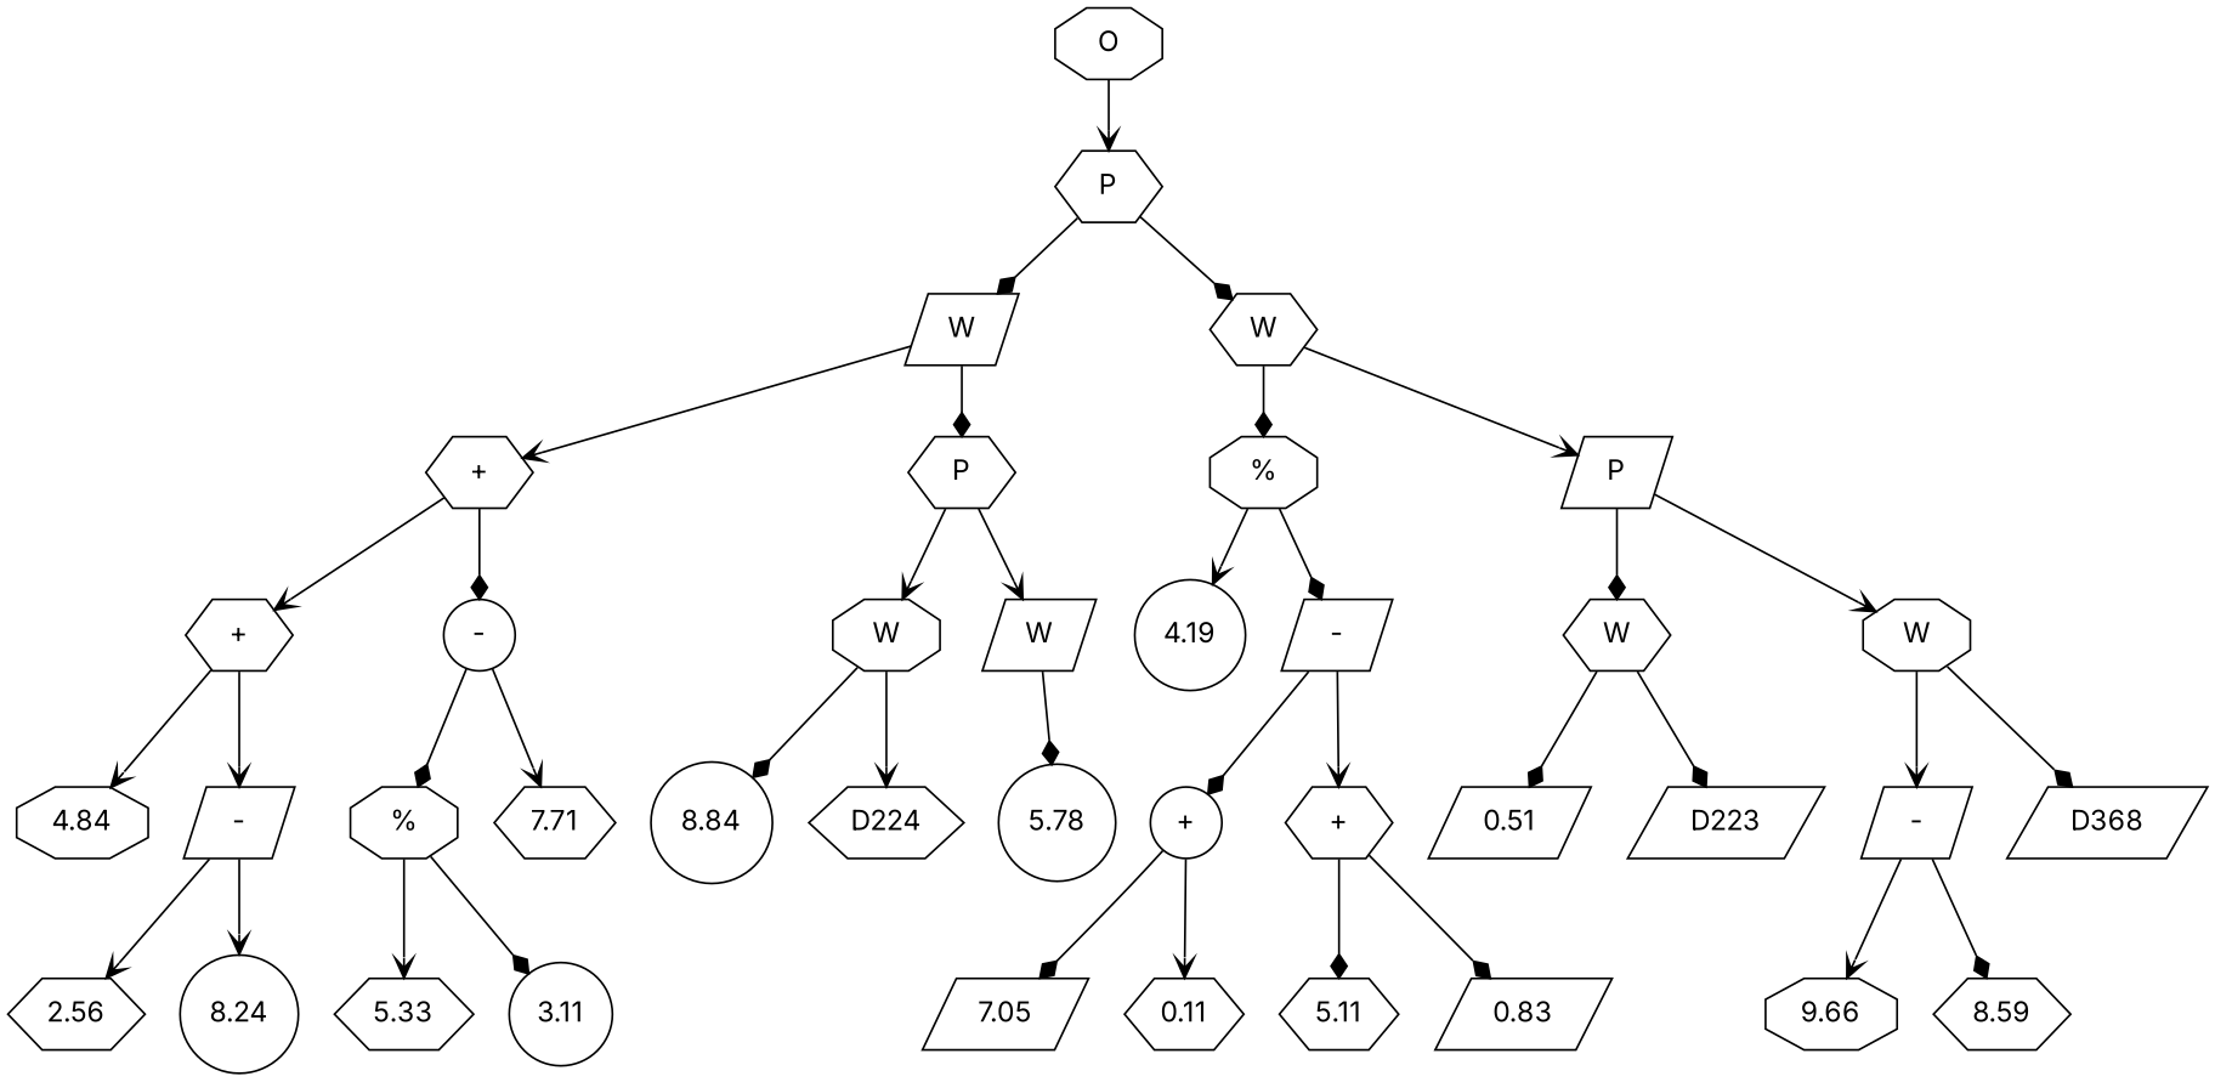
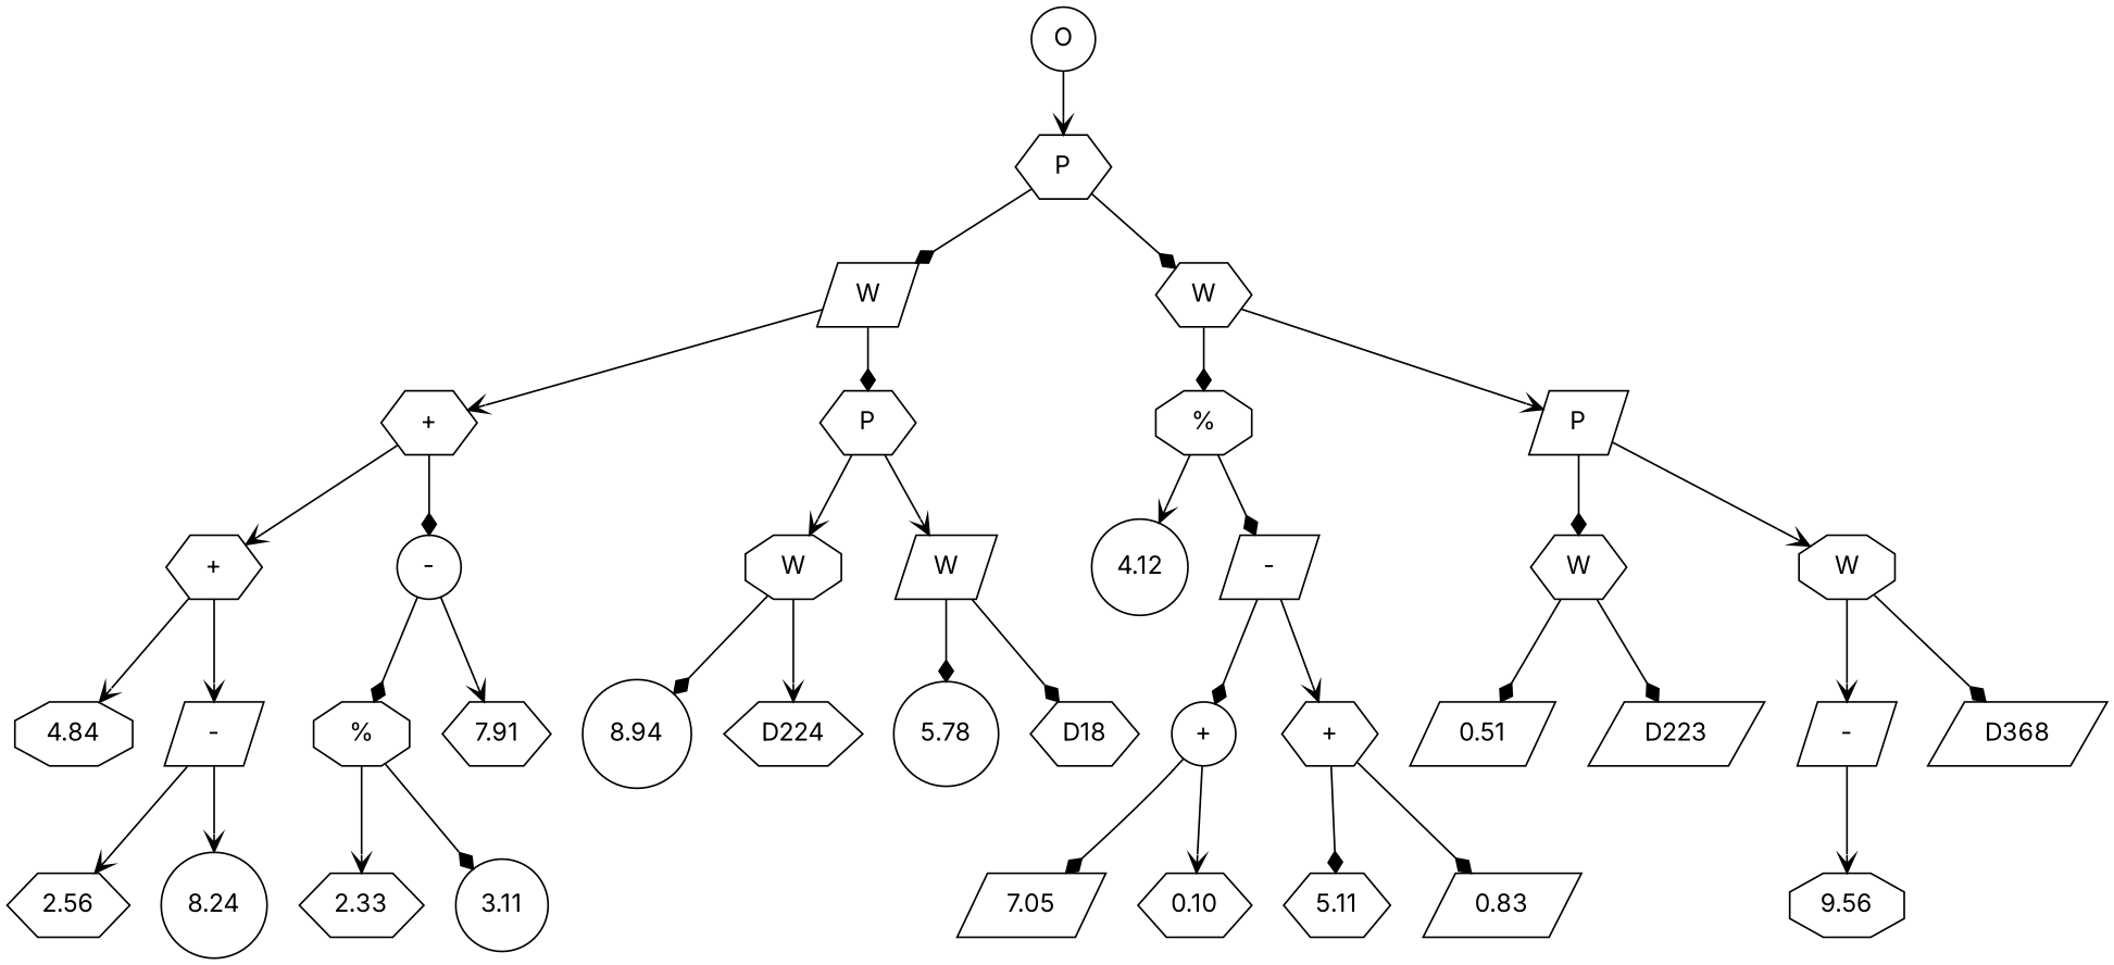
  digraph {
    fontname=Inter
    node [fontname=Inter shape=hexagon]
    edge [arrowhead=diamond fontname=Inter]
-   n1 [label=O shape=octagon]
+   n1 [label=O shape=circle]
    n2 [label=P]
    n3 [label=W shape=parallelogram]
    n4 [label=W]
    n5 [label="+"]
    n6 [label=P]
    n7 [label="%" shape=octagon]
    n8 [label=P shape=parallelogram]
    n9 [label="+"]
    n10 [label="-" shape=circle]
    n11 [label=W shape=octagon]
    n12 [label=W shape=parallelogram]
    n13 [label=4.84 shape=octagon]
    n14 [label="-" shape=parallelogram]
    n15 [label="%" shape=octagon]
-   n16 [label=7.71]
+   n16 [label=7.91]
    n17 [label=2.56]
    n18 [label=8.24 shape=circle]
-   n19 [label=5.33]
+   n19 [label=2.33]
    n20 [label=3.11 shape=circle]
-   n21 [label=8.84 shape=circle]
+   n21 [label=8.94 shape=circle]
    n22 [label=D224]
    n23 [label=5.78 shape=circle]
-   n25 [label=4.19 shape=circle]
+   n24 [label=D18]
+   n25 [label=4.12 shape=circle]
    n26 [label="-" shape=parallelogram]
    n27 [label=W]
    n28 [label=W shape=octagon]
    n29 [label="+" shape=circle]
    n30 [label="+"]
    n31 [label=7.05 shape=parallelogram]
-   n32 [label=0.11]
+   n32 [label=0.10]
    n33 [label=5.11]
    n34 [label=0.83 shape=parallelogram]
    n35 [label=0.51 shape=parallelogram]
    n36 [label=D223 shape=parallelogram]
    n37 [label="-" shape=parallelogram]
    n38 [label=D368 shape=parallelogram]
-   n39 [label=9.66 shape=octagon]
-   n40 [label=8.59]
+   n39 [label=9.56 shape=octagon]
    n1 -> n2 [arrowhead=vee]
    n2 -> n3
    n2 -> n4
    n3 -> n5 [arrowhead=vee]
    n3 -> n6
    n4 -> n7
    n4 -> n8 [arrowhead=vee]
    n5 -> n9 [arrowhead=vee]
    n5 -> n10
    n6 -> n11 [arrowhead=vee]
    n6 -> n12 [arrowhead=vee]
    n7 -> n25 [arrowhead=vee]
    n7 -> n26
    n8 -> n27
    n8 -> n28 [arrowhead=vee]
    n9 -> n13 [arrowhead=vee]
    n9 -> n14 [arrowhead=vee]
    n10 -> n15
    n10 -> n16 [arrowhead=vee]
    n11 -> n21
    n11 -> n22 [arrowhead=vee]
    n12 -> n23
+   n12 -> n24
    n14 -> n17 [arrowhead=vee]
    n14 -> n18 [arrowhead=vee]
    n15 -> n19 [arrowhead=vee]
    n15 -> n20
    n26 -> n29
    n26 -> n30 [arrowhead=vee]
    n27 -> n35
    n27 -> n36
    n28 -> n37 [arrowhead=vee]
    n28 -> n38
    n29 -> n31
    n29 -> n32 [arrowhead=vee]
    n30 -> n33
    n30 -> n34
    n37 -> n39 [arrowhead=vee]
-   n37 -> n40
  }
